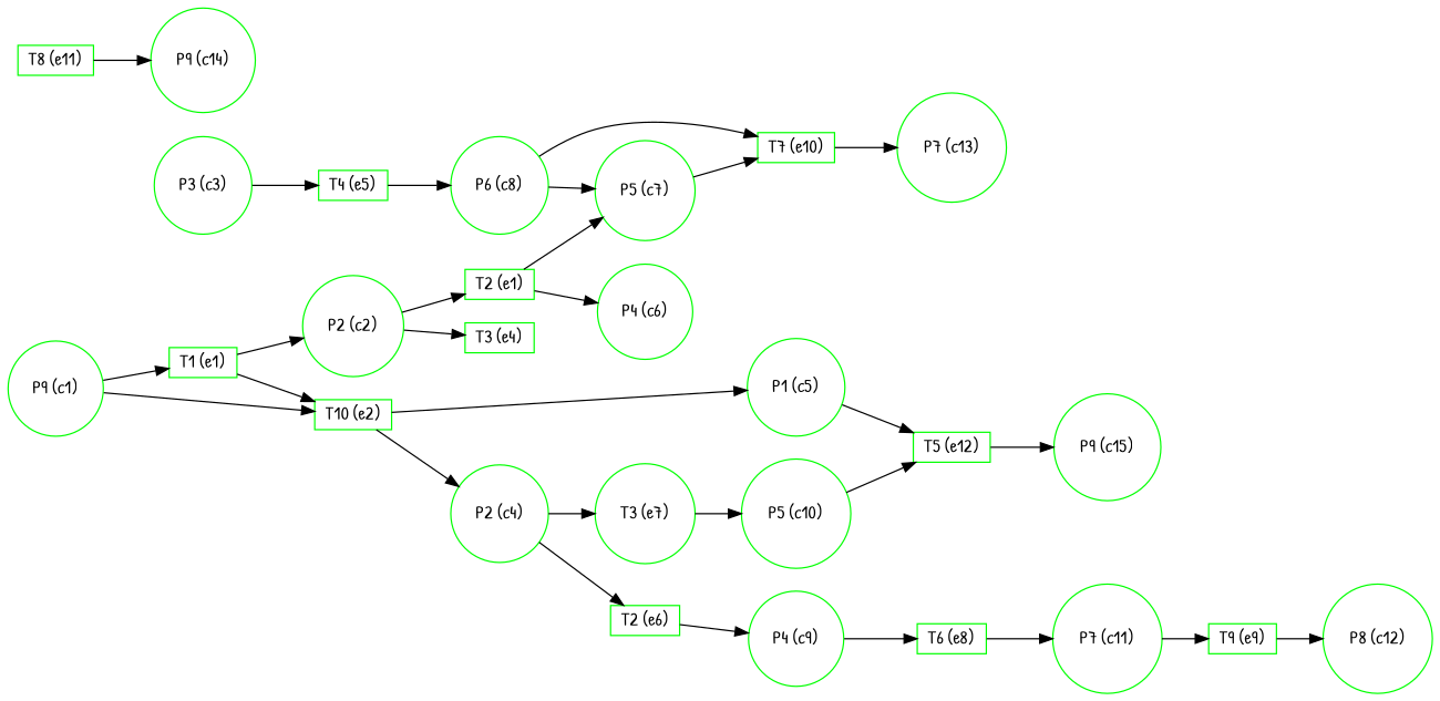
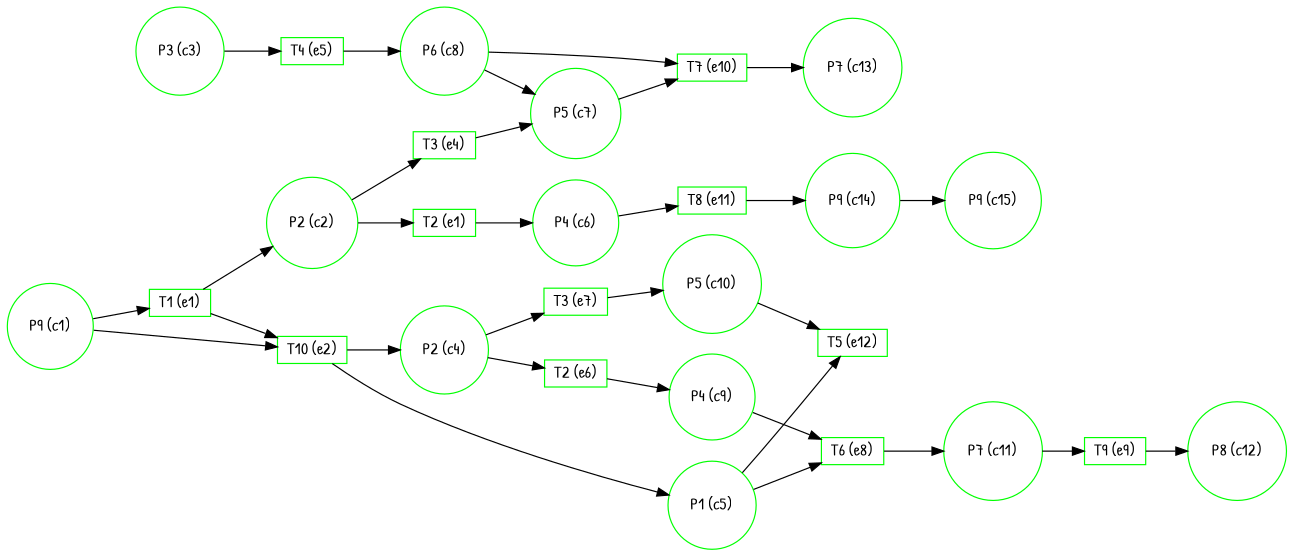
  digraph {
    fontname="Patrick Hand"
    rankdir=LR
    node [color=green fontname="Patrick Hand" shape=circle]
    edge [fontname="Patrick Hand"]
    n1 [height=0.2 label="P9 (c1)" width=0.2]
    n2 [height=0.2 label="T10 (e2)" shape=box width=0.2]
    n3 [height=0.2 label="T1 (e1)" shape=box width=0.2]
    n4 [height=0.2 label="P2 (c4)" width=0.2]
    n5 [height=0.2 label="P1 (c5)" width=0.2]
    n6 [height=0.2 label="P2 (c2)" width=0.2]
-   n7 [height=0.2 label="T3 (e7)" width=0.2]
+   n7 [height=0.2 label="T3 (e7)" shape=box width=0.2]
    n8 [height=0.2 label="T2 (e6)" shape=box width=0.2]
    n9 [height=0.2 label="T5 (e12)" shape=box width=0.2]
    n10 [height=0.2 label="T6 (e8)" shape=box width=0.2]
    n11 [height=0.2 label="T3 (e4)" shape=box width=0.2]
    n12 [height=0.2 label="T2 (e1)" shape=box width=0.2]
    n13 [height=0.2 label="P3 (c3)" width=0.2]
    n14 [height=0.2 label="T4 (e5)" shape=box width=0.2]
    n15 [height=0.2 label="P5 (c7)" width=0.2]
    n16 [height=0.2 label="P4 (c6)" width=0.2]
    n17 [height=0.2 label="T7 (e10)" shape=box width=0.2]
    n18 [height=0.2 label="T8 (e11)" shape=box width=0.2]
    n19 [height=0.2 label="P6 (c8)" width=0.2]
    n20 [height=0.2 label="P5 (c10)" width=0.2]
    n21 [height=0.2 label="P4 (c9)" width=0.2]
    n22 [height=0.2 label="P9 (c15)" width=0.2]
    n23 [height=0.2 label="P7 (c11)" width=0.2]
    n24 [height=0.2 label="T9 (e9)" shape=box width=0.2]
    n25 [height=0.2 label="P9 (c14)" width=0.2]
    n26 [height=0.2 label="P7 (c13)" width=0.2]
    n27 [height=0.2 label="P8 (c12)" width=0.2]
    n1 -> n2
    n1 -> n3
    n2 -> n4
    n2 -> n5
    n3 -> n2
    n3 -> n6
    n4 -> n7
    n4 -> n8
    n5 -> n9
+   n5 -> n10
    n6 -> n11
    n6 -> n12
    n7 -> n20
    n8 -> n21
-   n9 -> n22
+   n25 -> n22
    n10 -> n23
-   n12 -> n15
+   n11 -> n15
    n12 -> n16
    n13 -> n14
    n14 -> n19
    n15 -> n17
+   n16 -> n18
    n17 -> n26
    n18 -> n25
    n19 -> n15
    n19 -> n17
    n20 -> n9
    n21 -> n10
    n23 -> n24
    n24 -> n27
  }
